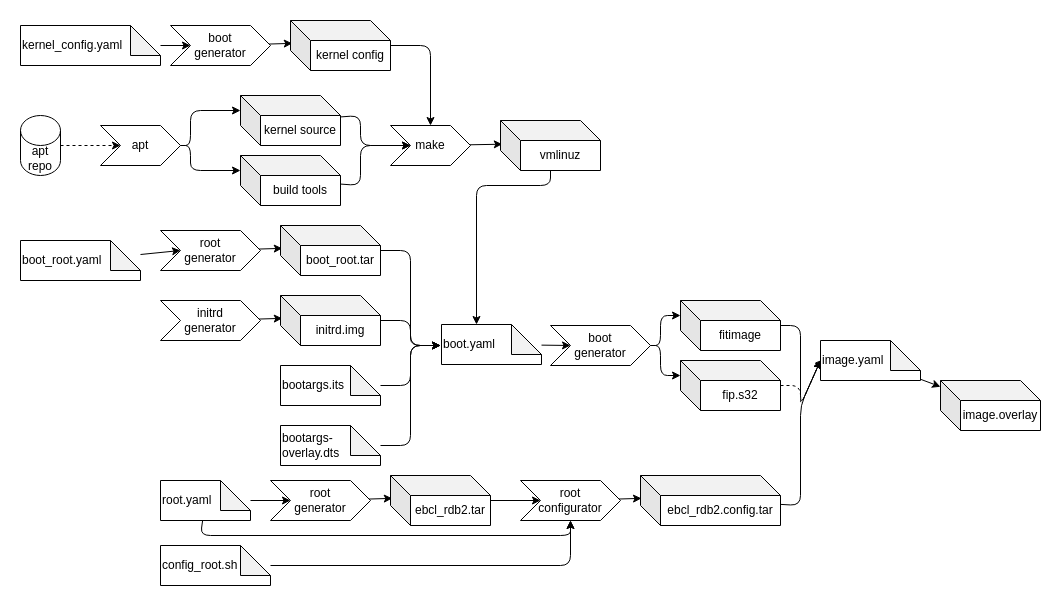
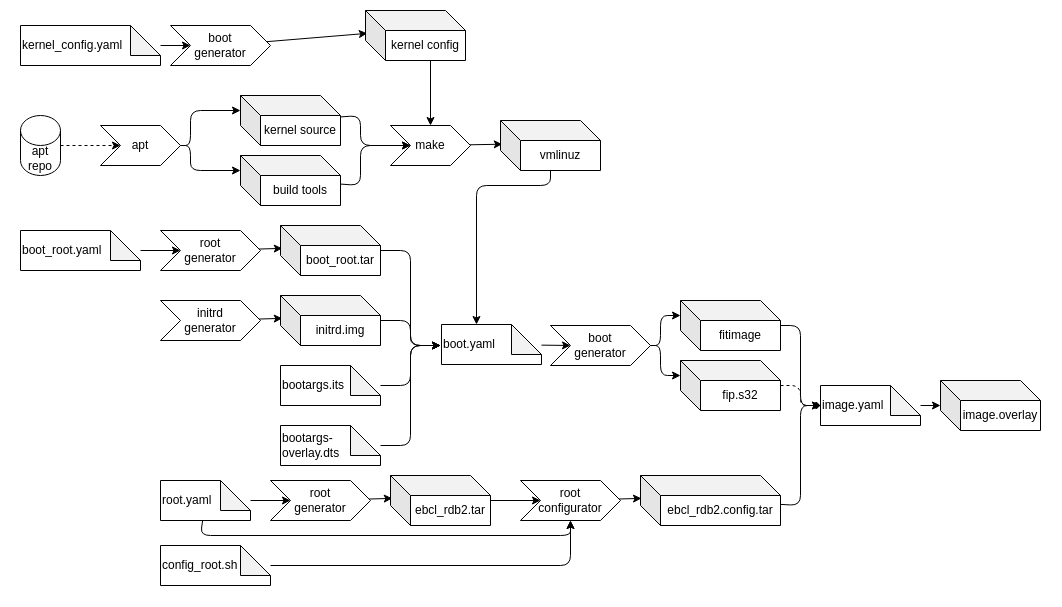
  <mxCell id="0" />
  <mxCell id="1" parent="0" />
  <mxCell id="2" style="edgeStyle=none;html=1;entryX=0.018;entryY=0.457;entryDx=0;entryDy=0;entryPerimeter=0;" parent="1" source="3" target="7" edge="1"><mxGeometry relative="1" as="geometry" /></mxCell>
  <mxCell id="3" value="root&lt;br&gt;generator" style="shape=step;perimeter=stepPerimeter;whiteSpace=wrap;html=1;fixedSize=1;" parent="1" vertex="1"><mxGeometry x="160" y="230" width="100" height="40" as="geometry" /></mxCell>
  <mxCell id="4" style="edgeStyle=none;html=1;entryX=0;entryY=0.5;entryDx=0;entryDy=0;" parent="1" source="5" target="3" edge="1"><mxGeometry relative="1" as="geometry" /></mxCell>
- <mxCell id="5" value="boot_root.yaml" style="shape=note;whiteSpace=wrap;html=1;backgroundOutline=1;darkOpacity=0.05;align=left;" parent="1" vertex="1"><mxGeometry x="20" y="240" width="120" height="40" as="geometry" /></mxCell>
+ <mxCell id="5" value="boot_root.yaml" style="shape=note;whiteSpace=wrap;html=1;backgroundOutline=1;darkOpacity=0.05;align=left;" parent="1" vertex="1"><mxGeometry y="230" width="120" height="40" as="geometry" x="20" /></mxCell>
  <mxCell id="6" style="edgeStyle=none;html=1;" parent="1" source="7" edge="1"><mxGeometry relative="1" as="geometry"><Array as="points"><mxPoint x="410" y="250" /><mxPoint x="410" y="345" /></Array><mxPoint x="440" y="345" as="targetPoint" /></mxGeometry></mxCell>
  <mxCell id="7" value="boot_root.tar" style="shape=cube;whiteSpace=wrap;html=1;boundedLbl=1;backgroundOutline=1;darkOpacity=0.05;darkOpacity2=0.1;" parent="1" vertex="1"><mxGeometry x="280" y="225" width="100" height="50" as="geometry" /></mxCell>
  <mxCell id="8" style="edgeStyle=none;html=1;entryX=0.018;entryY=0.457;entryDx=0;entryDy=0;entryPerimeter=0;" parent="1" source="9" target="11" edge="1"><mxGeometry relative="1" as="geometry" /></mxCell>
  <mxCell id="9" value="initrd&lt;br&gt;generator" style="shape=step;perimeter=stepPerimeter;whiteSpace=wrap;html=1;fixedSize=1;" parent="1" vertex="1"><mxGeometry x="160" y="300" width="100" height="40" as="geometry" /></mxCell>
  <mxCell id="10" style="edgeStyle=none;html=1;" parent="1" source="11" edge="1"><mxGeometry relative="1" as="geometry"><mxPoint x="440" y="345" as="targetPoint" /><Array as="points"><mxPoint x="410" y="320" /><mxPoint x="410" y="345" /></Array></mxGeometry></mxCell>
  <mxCell id="11" value="initrd.img" style="shape=cube;whiteSpace=wrap;html=1;boundedLbl=1;backgroundOutline=1;darkOpacity=0.05;darkOpacity2=0.1;" parent="1" vertex="1"><mxGeometry x="280" y="295" width="100" height="50" as="geometry" /></mxCell>
  <mxCell id="12" style="edgeStyle=none;html=1;" parent="1" source="13" edge="1"><mxGeometry relative="1" as="geometry"><Array as="points"><mxPoint x="410" y="385" /><mxPoint x="410" y="345" /></Array><mxPoint x="440" y="345" as="targetPoint" /></mxGeometry></mxCell>
  <mxCell id="13" value="bootargs.its" style="shape=note;whiteSpace=wrap;html=1;backgroundOutline=1;darkOpacity=0.05;align=left;" parent="1" vertex="1"><mxGeometry x="280" y="365" width="100" height="40" as="geometry" /></mxCell>
  <mxCell id="14" style="edgeStyle=none;html=1;" parent="1" source="15" edge="1"><mxGeometry relative="1" as="geometry"><Array as="points"><mxPoint x="410" y="445" /><mxPoint x="410" y="345" /></Array><mxPoint x="440" y="345" as="targetPoint" /></mxGeometry></mxCell>
  <mxCell id="15" value="bootargs-overlay.dts" style="shape=note;whiteSpace=wrap;html=1;backgroundOutline=1;darkOpacity=0.05;align=left;" parent="1" vertex="1"><mxGeometry x="280" y="425" width="100" height="40" as="geometry" /></mxCell>
  <mxCell id="16" style="edgeStyle=none;html=1;entryX=0;entryY=0;entryDx=0;entryDy=15;entryPerimeter=0;" parent="1" source="18" target="20" edge="1"><mxGeometry relative="1" as="geometry"><Array as="points"><mxPoint x="660" y="345" /><mxPoint x="660" y="315" /></Array></mxGeometry></mxCell>
  <mxCell id="17" style="edgeStyle=none;html=1;entryX=0;entryY=0;entryDx=0;entryDy=15;entryPerimeter=0;" parent="1" source="18" target="22" edge="1"><mxGeometry relative="1" as="geometry"><Array as="points"><mxPoint x="660" y="345" /><mxPoint x="660" y="375" /></Array></mxGeometry></mxCell>
  <mxCell id="18" value="boot&lt;br&gt;generator" style="shape=step;perimeter=stepPerimeter;whiteSpace=wrap;html=1;fixedSize=1;" parent="1" vertex="1"><mxGeometry x="550" y="325" width="100" height="40" as="geometry" /></mxCell>
  <mxCell id="19" style="edgeStyle=none;html=1;entryX=0;entryY=0.5;entryDx=0;entryDy=0;entryPerimeter=0;endArrow=diamond;" parent="1" source="20" target="37" edge="1"><mxGeometry relative="1" as="geometry"><Array as="points"><mxPoint x="800" y="325" /><mxPoint x="800" y="405" /></Array></mxGeometry></mxCell>
  <mxCell id="20" value="fitimage" style="shape=cube;whiteSpace=wrap;html=1;boundedLbl=1;backgroundOutline=1;darkOpacity=0.05;darkOpacity2=0.1;" parent="1" vertex="1"><mxGeometry x="680" y="300" width="100" height="50" as="geometry" /></mxCell>
  <mxCell id="21" style="edgeStyle=none;html=1;entryX=0;entryY=0.5;entryDx=0;entryDy=0;entryPerimeter=0;dashed=1;" parent="1" source="22" target="37" edge="1"><mxGeometry relative="1" as="geometry"><Array as="points"><mxPoint x="800" y="385" /><mxPoint x="800" y="405" /></Array></mxGeometry></mxCell>
  <mxCell id="22" value="fip.s32" style="shape=cube;whiteSpace=wrap;html=1;boundedLbl=1;backgroundOutline=1;darkOpacity=0.05;darkOpacity2=0.1;" parent="1" vertex="1"><mxGeometry x="680" y="360" width="100" height="50" as="geometry" /></mxCell>
  <mxCell id="23" style="edgeStyle=none;html=1;entryX=0;entryY=0.5;entryDx=0;entryDy=0;" parent="1" source="24" target="18" edge="1"><mxGeometry relative="1" as="geometry" /></mxCell>
  <mxCell id="24" value="boot.yaml" style="shape=note;whiteSpace=wrap;html=1;backgroundOutline=1;darkOpacity=0.05;align=left;" parent="1" vertex="1"><mxGeometry x="441" y="324" width="100" height="40" as="geometry" /></mxCell>
  <mxCell id="25" style="edgeStyle=none;html=1;entryX=0.018;entryY=0.457;entryDx=0;entryDy=0;entryPerimeter=0;" parent="1" source="26" target="31" edge="1"><mxGeometry relative="1" as="geometry" /></mxCell>
  <mxCell id="26" value="root&lt;br&gt;generator" style="shape=step;perimeter=stepPerimeter;whiteSpace=wrap;html=1;fixedSize=1;" parent="1" vertex="1"><mxGeometry x="270" y="480" width="100" height="40" as="geometry" /></mxCell>
  <mxCell id="27" style="edgeStyle=none;html=1;entryX=0;entryY=0.5;entryDx=0;entryDy=0;" parent="1" source="29" target="26" edge="1"><mxGeometry relative="1" as="geometry" /></mxCell>
  <mxCell id="28" style="edgeStyle=none;html=1;entryX=0.5;entryY=1;entryDx=0;entryDy=0;" parent="1" source="29" target="33" edge="1"><mxGeometry relative="1" as="geometry"><Array as="points"><mxPoint x="200" y="535" /><mxPoint x="570" y="535" /></Array></mxGeometry></mxCell>
  <mxCell id="29" value="root.yaml" style="shape=note;whiteSpace=wrap;html=1;backgroundOutline=1;darkOpacity=0.05;align=left;" parent="1" vertex="1"><mxGeometry x="160" y="480" width="90" height="40" as="geometry" /></mxCell>
  <mxCell id="30" style="edgeStyle=none;html=1;entryX=0;entryY=0.5;entryDx=0;entryDy=0;" parent="1" source="31" target="33" edge="1"><mxGeometry relative="1" as="geometry" /></mxCell>
  <mxCell id="31" value="ebcl_rdb2.tar" style="shape=cube;whiteSpace=wrap;html=1;boundedLbl=1;backgroundOutline=1;darkOpacity=0.05;darkOpacity2=0.1;" parent="1" vertex="1"><mxGeometry x="390" y="475" width="100" height="50" as="geometry" /></mxCell>
  <mxCell id="32" style="edgeStyle=none;html=1;entryX=0.007;entryY=0.457;entryDx=0;entryDy=0;entryPerimeter=0;" parent="1" source="33" target="35" edge="1"><mxGeometry relative="1" as="geometry" /></mxCell>
  <mxCell id="33" value="root&lt;br&gt;configurator" style="shape=step;perimeter=stepPerimeter;whiteSpace=wrap;html=1;fixedSize=1;" parent="1" vertex="1"><mxGeometry x="520" y="480" width="100" height="40" as="geometry" /></mxCell>
  <mxCell id="34" style="edgeStyle=none;html=1;entryX=0;entryY=0.5;entryDx=0;entryDy=0;entryPerimeter=0;" parent="1" source="35" target="37" edge="1"><mxGeometry relative="1" as="geometry"><Array as="points"><mxPoint x="800" y="505" /><mxPoint x="800" y="405" /></Array></mxGeometry></mxCell>
  <mxCell id="35" value="ebcl_rdb2.config.tar" style="shape=cube;whiteSpace=wrap;html=1;boundedLbl=1;backgroundOutline=1;darkOpacity=0.05;darkOpacity2=0.1;" parent="1" vertex="1"><mxGeometry x="640" y="475" width="140" height="50" as="geometry" /></mxCell>
  <mxCell id="36" style="edgeStyle=none;html=1;" parent="1" source="37" target="38" edge="1"><mxGeometry relative="1" as="geometry" /></mxCell>
- <mxCell id="37" value="image.yaml" style="shape=note;whiteSpace=wrap;html=1;backgroundOutline=1;darkOpacity=0.05;align=left;" parent="1" vertex="1"><mxGeometry x="820" y="340" width="100" height="40" as="geometry" /></mxCell>
+ <mxCell id="37" value="image.yaml" style="shape=note;whiteSpace=wrap;html=1;backgroundOutline=1;darkOpacity=0.05;align=left;" parent="1" vertex="1"><mxGeometry x="820" y="385" width="100" height="40" as="geometry" /></mxCell>
  <mxCell id="38" value="image.overlay" style="shape=cube;whiteSpace=wrap;html=1;boundedLbl=1;backgroundOutline=1;darkOpacity=0.05;darkOpacity2=0.1;" parent="1" vertex="1"><mxGeometry x="940" y="380" width="100" height="50" as="geometry" /></mxCell>
  <mxCell id="39" style="edgeStyle=none;html=1;entryX=0.5;entryY=1;entryDx=0;entryDy=0;" parent="1" source="40" target="33" edge="1"><mxGeometry relative="1" as="geometry"><Array as="points"><mxPoint x="570" y="565" /></Array></mxGeometry></mxCell>
  <mxCell id="40" value="config_root.sh" style="shape=note;whiteSpace=wrap;html=1;backgroundOutline=1;darkOpacity=0.05;align=left;" parent="1" vertex="1"><mxGeometry x="160" y="545" width="110" height="40" as="geometry" /></mxCell>
  <mxCell id="41" style="edgeStyle=none;html=1;entryX=0;entryY=0.5;entryDx=0;entryDy=0;dashed=1;" edge="1" parent="1" source="42" target="45"><mxGeometry relative="1" as="geometry" /></mxCell>
  <mxCell id="42" value="apt&lt;br&gt;repo" style="shape=cylinder3;whiteSpace=wrap;html=1;boundedLbl=1;backgroundOutline=1;size=15;" vertex="1" parent="1"><mxGeometry y="115" width="40" height="60" as="geometry" x="20" /></mxCell>
  <mxCell id="43" style="edgeStyle=none;html=1;entryX=0;entryY=0;entryDx=0;entryDy=15;entryPerimeter=0;" edge="1" parent="1" source="45" target="47"><mxGeometry relative="1" as="geometry"><Array as="points"><mxPoint x="190" y="145" /><mxPoint x="190" y="110" /></Array></mxGeometry></mxCell>
  <mxCell id="44" style="edgeStyle=none;html=1;entryX=0;entryY=0;entryDx=0;entryDy=15;entryPerimeter=0;" edge="1" parent="1" source="45" target="49"><mxGeometry relative="1" as="geometry"><Array as="points"><mxPoint x="190" y="145" /><mxPoint x="190" y="170" /></Array></mxGeometry></mxCell>
  <mxCell id="45" value="apt" style="shape=step;perimeter=stepPerimeter;whiteSpace=wrap;html=1;fixedSize=1;" vertex="1" parent="1"><mxGeometry x="100" y="125" width="80" height="40" as="geometry" /></mxCell>
  <mxCell id="46" style="edgeStyle=none;html=1;entryX=0;entryY=0.5;entryDx=0;entryDy=0;" edge="1" parent="1" source="47" target="51"><mxGeometry relative="1" as="geometry"><Array as="points"><mxPoint x="360" y="115" /><mxPoint x="360" y="145" /></Array></mxGeometry></mxCell>
  <mxCell id="47" value="kernel source" style="shape=cube;whiteSpace=wrap;html=1;boundedLbl=1;backgroundOutline=1;darkOpacity=0.05;darkOpacity2=0.1;" vertex="1" parent="1"><mxGeometry x="240" y="95" width="100" height="50" as="geometry" /></mxCell>
  <mxCell id="48" style="edgeStyle=none;html=1;entryX=0;entryY=0.5;entryDx=0;entryDy=0;" edge="1" parent="1" source="49" target="51"><mxGeometry relative="1" as="geometry"><Array as="points"><mxPoint x="360" y="185" /><mxPoint x="360" y="145" /></Array></mxGeometry></mxCell>
  <mxCell id="49" value="build tools" style="shape=cube;whiteSpace=wrap;html=1;boundedLbl=1;backgroundOutline=1;darkOpacity=0.05;darkOpacity2=0.1;" vertex="1" parent="1"><mxGeometry x="240" y="155" width="100" height="50" as="geometry" /></mxCell>
  <mxCell id="50" style="edgeStyle=none;html=1;entryX=0.018;entryY=0.474;entryDx=0;entryDy=0;entryPerimeter=0;" edge="1" parent="1" source="51" target="53"><mxGeometry relative="1" as="geometry" /></mxCell>
  <mxCell id="51" value="make" style="shape=step;perimeter=stepPerimeter;whiteSpace=wrap;html=1;fixedSize=1;" vertex="1" parent="1"><mxGeometry x="390" y="125" width="80" height="40" as="geometry" /></mxCell>
  <mxCell id="52" style="edgeStyle=none;html=1;entryX=0;entryY=0;entryDx=35;entryDy=0;entryPerimeter=0;" edge="1" parent="1" source="53" target="24"><mxGeometry relative="1" as="geometry"><Array as="points"><mxPoint x="550" y="185" /><mxPoint x="476" y="185" /></Array></mxGeometry></mxCell>
  <mxCell id="53" value="vmlinuz" style="shape=cube;whiteSpace=wrap;html=1;boundedLbl=1;backgroundOutline=1;darkOpacity=0.05;darkOpacity2=0.1;" vertex="1" parent="1"><mxGeometry x="500" y="120" width="100" height="50" as="geometry" /></mxCell>
  <mxCell id="54" style="edgeStyle=none;html=1;entryX=0;entryY=0.5;entryDx=0;entryDy=0;" edge="1" parent="1" source="55" target="57"><mxGeometry relative="1" as="geometry" /></mxCell>
  <mxCell id="55" value="kernel_config.yaml" style="shape=note;whiteSpace=wrap;html=1;backgroundOutline=1;darkOpacity=0.05;align=left;" vertex="1" parent="1"><mxGeometry y="25" width="140" height="40" as="geometry" x="20" /></mxCell>
  <mxCell id="56" style="edgeStyle=none;html=1;entryX=0.018;entryY=0.457;entryDx=0;entryDy=0;entryPerimeter=0;" edge="1" parent="1" source="57" target="59"><mxGeometry relative="1" as="geometry" /></mxCell>
  <mxCell id="57" value="boot&lt;br&gt;generator" style="shape=step;perimeter=stepPerimeter;whiteSpace=wrap;html=1;fixedSize=1;" vertex="1" parent="1"><mxGeometry x="170" y="25" width="100" height="40" as="geometry" /></mxCell>
  <mxCell id="58" style="edgeStyle=none;html=1;entryX=0.5;entryY=0;entryDx=0;entryDy=0;" edge="1" parent="1" source="59" target="51"><mxGeometry relative="1" as="geometry"><Array as="points"><mxPoint x="430" y="45" /></Array></mxGeometry></mxCell>
- <mxCell id="59" value="kernel config" style="shape=cube;whiteSpace=wrap;html=1;boundedLbl=1;backgroundOutline=1;darkOpacity=0.05;darkOpacity2=0.1;" vertex="1" parent="1"><mxGeometry x="290" y="20" width="100" height="50" as="geometry" /></mxCell>
+ <mxCell id="59" value="kernel config" style="shape=cube;whiteSpace=wrap;html=1;boundedLbl=1;backgroundOutline=1;darkOpacity=0.05;darkOpacity2=0.1;" vertex="1" parent="1"><mxGeometry x="365" y="10" width="100" height="50" as="geometry" /></mxCell>
